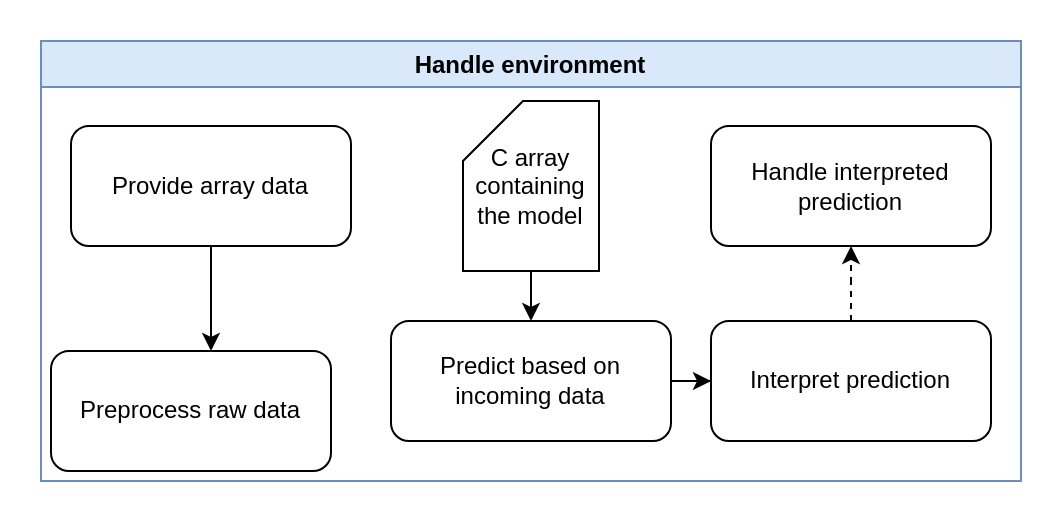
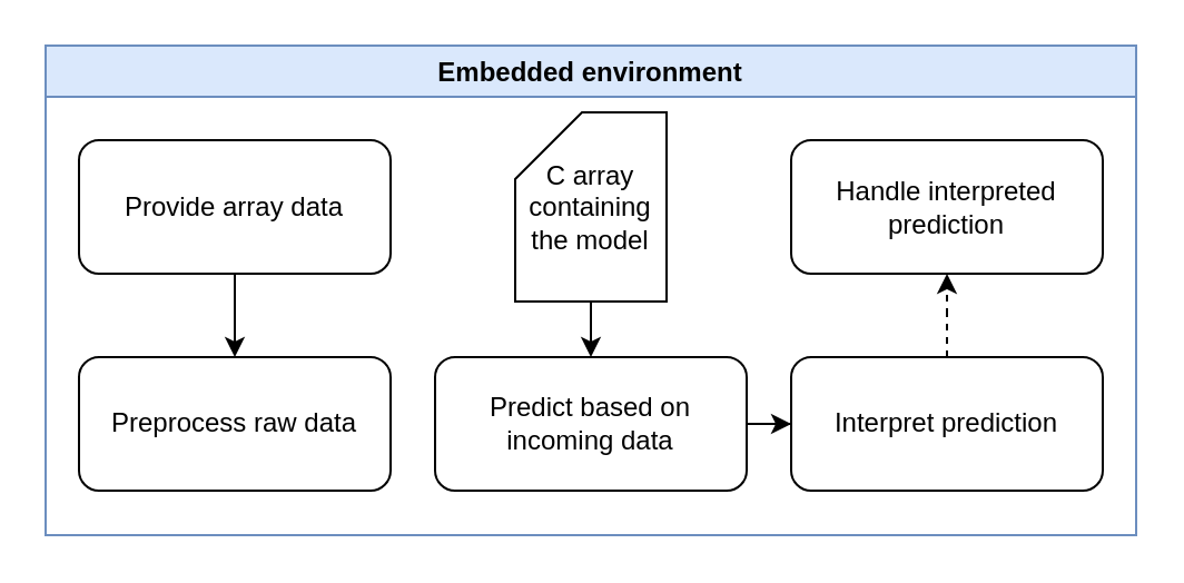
  <mxCell id="0" />
  <mxCell id="1" parent="0" />
- <mxCell id="2" value="Handle environment" style="swimlane;fillColor=#dae8fc;strokeColor=#6c8ebf;" parent="1" vertex="1"><mxGeometry x="20" y="20" width="490" height="220" as="geometry" /></mxCell>
+ <mxCell id="2" value="Embedded environment" style="swimlane;fillColor=#dae8fc;strokeColor=#6c8ebf;" parent="1" vertex="1"><mxGeometry x="20" y="20" width="490" height="220" as="geometry" /></mxCell>
  <mxCell id="3" value="" style="edgeStyle=orthogonalEdgeStyle;rounded=0;orthogonalLoop=1;jettySize=auto;html=1;exitX=0.5;exitY=1;exitDx=0;exitDy=0;" parent="2" source="4" target="5" edge="1"><mxGeometry relative="1" as="geometry"><Array as="points"><mxPoint x="85" y="112.5" /><mxPoint x="85" y="112.5" /></Array></mxGeometry></mxCell>
  <mxCell id="4" value="Provide array data" style="rounded=1;whiteSpace=wrap;html=1;" parent="2" vertex="1"><mxGeometry x="15" y="42.5" width="140" height="60" as="geometry" /></mxCell>
- <mxCell id="5" value="Preprocess raw data" style="rounded=1;whiteSpace=wrap;html=1;" parent="2" vertex="1"><mxGeometry x="5" y="155" width="140" height="60" as="geometry" /></mxCell>
+ <mxCell id="5" value="Preprocess raw data" style="rounded=1;whiteSpace=wrap;html=1;" parent="2" vertex="1"><mxGeometry x="15" y="140" width="140" height="60" as="geometry" /></mxCell>
  <mxCell id="6" value="" style="edgeStyle=orthogonalEdgeStyle;rounded=0;orthogonalLoop=1;jettySize=auto;html=1;" parent="2" source="7" target="9" edge="1"><mxGeometry relative="1" as="geometry" /></mxCell>
  <mxCell id="7" value="Predict based on incoming data" style="rounded=1;whiteSpace=wrap;html=1;" parent="2" vertex="1"><mxGeometry x="175" y="140" width="140" height="60" as="geometry" /></mxCell>
  <mxCell id="8" value="" style="edgeStyle=orthogonalEdgeStyle;rounded=0;orthogonalLoop=1;jettySize=auto;html=1;dashed=1;" parent="2" source="9" target="10" edge="1"><mxGeometry relative="1" as="geometry" /></mxCell>
  <mxCell id="9" value="Interpret prediction" style="rounded=1;whiteSpace=wrap;html=1;" parent="2" vertex="1"><mxGeometry x="335" y="140" width="140" height="60" as="geometry" /></mxCell>
  <mxCell id="10" value="Handle interpreted prediction" style="rounded=1;whiteSpace=wrap;html=1;" parent="2" vertex="1"><mxGeometry x="335" y="42.5" width="140" height="60" as="geometry" /></mxCell>
  <mxCell id="11" value="&lt;span&gt;C array containing the model&lt;/span&gt;" style="shape=card;whiteSpace=wrap;html=1;" vertex="1" parent="2"><mxGeometry x="211" y="30" width="68" height="85" as="geometry" /></mxCell>
  <mxCell id="12" value="" style="edgeStyle=orthogonalEdgeStyle;rounded=0;orthogonalLoop=1;jettySize=auto;html=1;exitX=0.5;exitY=1;exitDx=0;exitDy=0;exitPerimeter=0;" parent="2" source="11" target="7" edge="1"><mxGeometry relative="1" as="geometry"><Array as="points"><mxPoint x="245" y="122.5" /><mxPoint x="245" y="122.5" /></Array></mxGeometry></mxCell>
